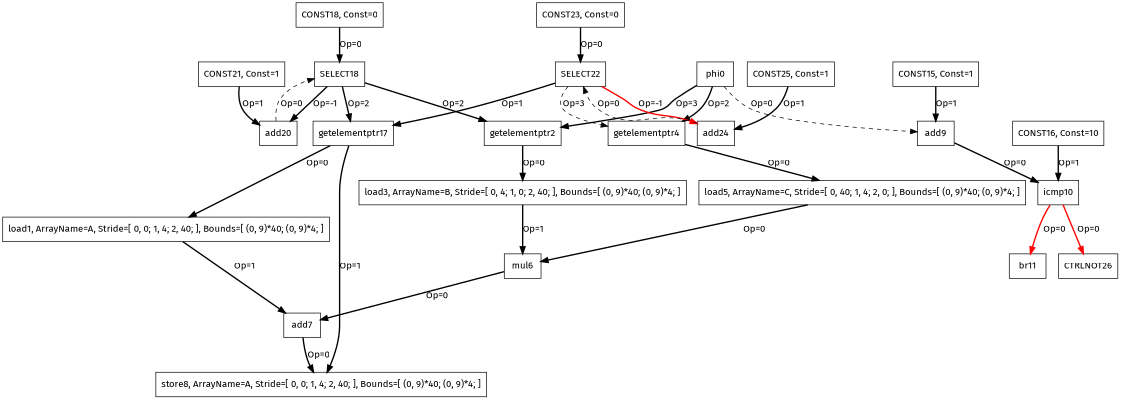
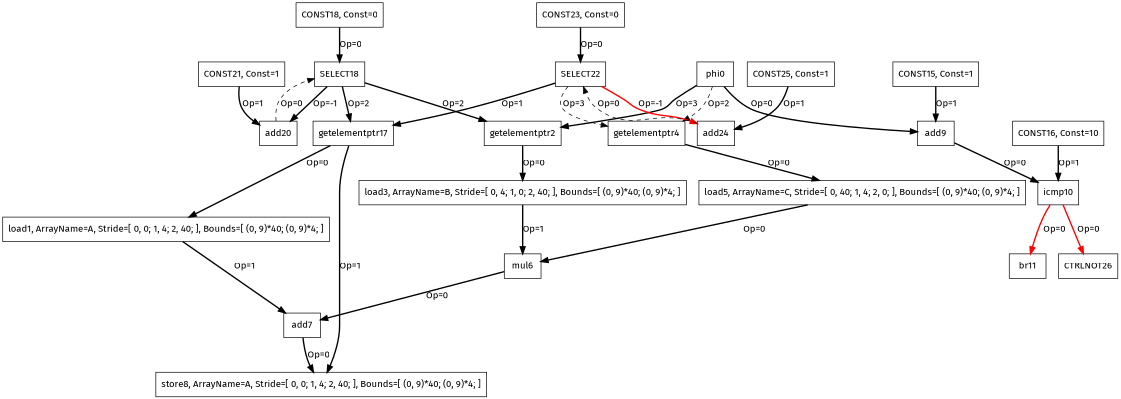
  digraph {
    fontname="Fira Sans"
    node [color=black fontname="Fira Sans" shape=box]
    edge [color=black fontname="Fira Sans" style=bold]
    n1 [label=phi0]
    n2 [label=getelementptr2]
    n3 [label=getelementptr4]
    n4 [label=add9]
    n5 [label="load3, ArrayName=B, Stride=[ 0, 4; 1, 0; 2, 40; ], Bounds=[ (0, 9)*40; (0, 9)*4; ]"]
    n6 [label="load5, ArrayName=C, Stride=[ 0, 40; 1, 4; 2, 0; ], Bounds=[ (0, 9)*40; (0, 9)*4; ]"]
    n7 [label=icmp10]
    n8 [label="load1, ArrayName=A, Stride=[ 0, 0; 1, 4; 2, 40; ], Bounds=[ (0, 9)*40; (0, 9)*4; ]"]
    n9 [label=add7]
    n10 [label="store8, ArrayName=A, Stride=[ 0, 0; 1, 4; 2, 40; ], Bounds=[ (0, 9)*40; (0, 9)*4; ]"]
    n11 [label=mul6]
    n12 [label=br11]
    n13 [label=CTRLNOT26]
    n14 [label="CONST15, Const=1"]
    n15 [label="CONST16, Const=10"]
    n16 [label=getelementptr17]
    n17 [label=SELECT18]
    n18 [label=add20]
    n19 [label="CONST18, Const=0"]
    n20 [label="CONST21, Const=1"]
    n21 [label=SELECT22]
    n22 [label=add24]
    n23 [label="CONST23, Const=0"]
    n24 [label="CONST25, Const=1"]
    n1 -> n2 [label="Op=3"]
-   n1 -> n3 [label="Op=2"]
-   n1 -> n4 [label="Op=0" style=dashed]
+   n1 -> n3 [label="Op=2" style=dashed]
+   n1 -> n4 [label="Op=0"]
    n2 -> n5 [label="Op=0"]
    n3 -> n6 [label="Op=0"]
    n4 -> n7 [label="Op=0"]
    n5 -> n11 [label="Op=1"]
    n6 -> n11 [label="Op=0"]
    n7 -> n12 [color=red label="Op=0"]
    n7 -> n13 [color=red label="Op=0"]
    n8 -> n9 [label="Op=1"]
    n9 -> n10 [label="Op=0"]
    n11 -> n9 [label="Op=0"]
    n14 -> n4 [label="Op=1"]
    n15 -> n7 [label="Op=1"]
    n16 -> n8 [label="Op=0"]
    n16 -> n10 [label="Op=1"]
    n17 -> n2 [label="Op=2"]
    n17 -> n16 [label="Op=2"]
    n17 -> n18 [label="Op=-1"]
    n18 -> n17 [label="Op=0" style=dashed]
    n19 -> n17 [label="Op=0"]
    n20 -> n18 [label="Op=1"]
    n21 -> n3 [label="Op=3" style=dashed]
    n21 -> n16 [label="Op=1"]
    n21 -> n22 [color=red label="Op=-1"]
    n22 -> n21 [label="Op=0" style=dashed]
    n23 -> n21 [label="Op=0"]
    n24 -> n22 [label="Op=1"]
  }
